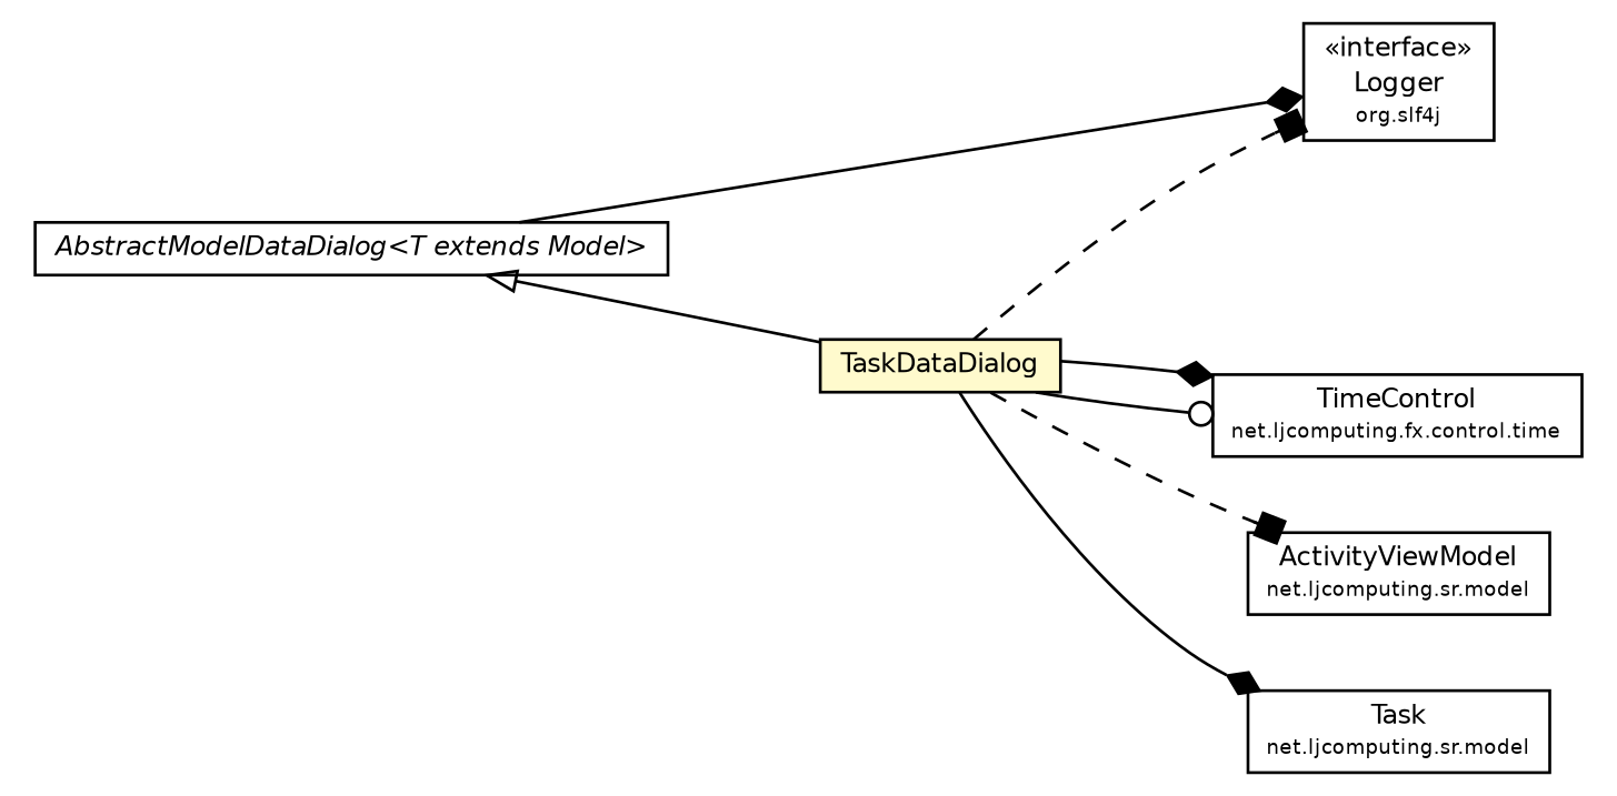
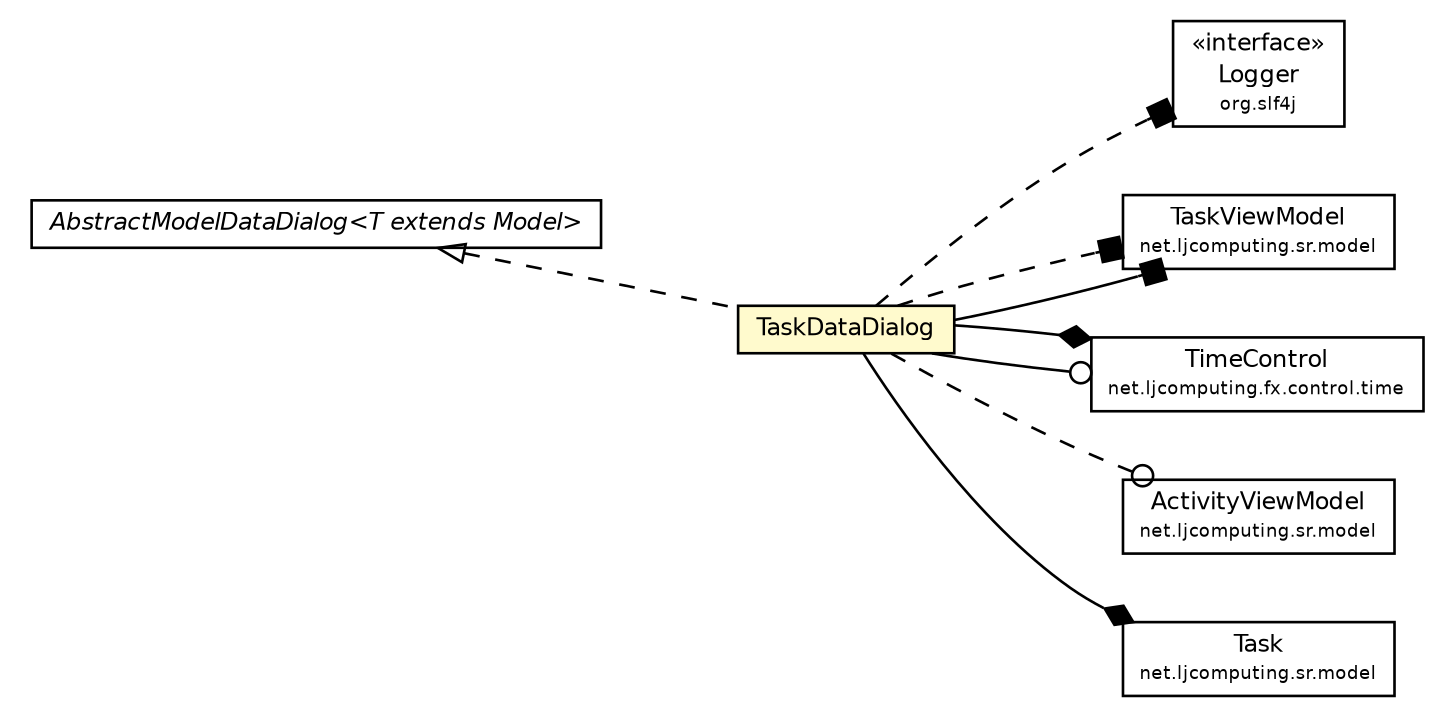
  digraph {
    nodesep=0.25
    rankdir=LR
    ranksep=0.5
    node [fontcolor=black fontname=Helvetica fontsize=9.0 shape=plaintext]
    edge [fontname=Helvetica fontsize=10.0 headport=p labelfontname=Helvetica labelfontsize=10 tailport=p arrowhead=diamond color=black fontcolor=black]
    n1 [label=<<table title="net.ljcomputing.sr.fx.dialog.impl.AbstractModelDataDialog" border="0" cellborder="1" cellspacing="0" cellpadding="2" port="p" href="./AbstractModelDataDialog.html"> 		<tr><td><table border="0" cellspacing="0" cellpadding="1"> <tr><td align="center" balign="center"><font face="Helvetica-Oblique"> AbstractModelDataDialog&lt;T extends Model&gt; </font></td></tr> 		</table></td></tr> 		</table>>]
    n2 [label=<<table title="net.ljcomputing.sr.fx.dialog.impl.TaskDataDialog" border="0" cellborder="1" cellspacing="0" cellpadding="2" port="p" bgcolor="lemonChiffon" href="./TaskDataDialog.html"> 		<tr><td><table border="0" cellspacing="0" cellpadding="1"> <tr><td align="center" balign="center"> TaskDataDialog </td></tr> 		</table></td></tr> 		</table>>]
    n3 [label=<<table title="org.slf4j.Logger" border="0" cellborder="1" cellspacing="0" cellpadding="2" port="p" href="http://www.slf4j.org/apidocs/org/slf4j/Logger.html"> 		<tr><td><table border="0" cellspacing="0" cellpadding="1"> <tr><td align="center" balign="center"> &#171;interface&#187; </td></tr> <tr><td align="center" balign="center"> Logger </td></tr> <tr><td align="center" balign="center"><font point-size="7.0"> org.slf4j </font></td></tr> 		</table></td></tr> 		</table>>]
+   n4 [label=<<table title="net.ljcomputing.sr.model.TaskViewModel" border="0" cellborder="1" cellspacing="0" cellpadding="2" port="p"> 		<tr><td><table border="0" cellspacing="0" cellpadding="1"> <tr><td align="center" balign="center"> TaskViewModel </td></tr> <tr><td align="center" balign="center"><font point-size="7.0"> net.ljcomputing.sr.model </font></td></tr> 		</table></td></tr> 		</table>>]
    n5 [label=<<table title="net.ljcomputing.fx.control.time.TimeControl" border="0" cellborder="1" cellspacing="0" cellpadding="2" port="p"> 		<tr><td><table border="0" cellspacing="0" cellpadding="1"> <tr><td align="center" balign="center"> TimeControl </td></tr> <tr><td align="center" balign="center"><font point-size="7.0"> net.ljcomputing.fx.control.time </font></td></tr> 		</table></td></tr> 		</table>>]
    n6 [label=<<table title="net.ljcomputing.sr.model.ActivityViewModel" border="0" cellborder="1" cellspacing="0" cellpadding="2" port="p"> 		<tr><td><table border="0" cellspacing="0" cellpadding="1"> <tr><td align="center" balign="center"> ActivityViewModel </td></tr> <tr><td align="center" balign="center"><font point-size="7.0"> net.ljcomputing.sr.model </font></td></tr> 		</table></td></tr> 		</table>>]
    n7 [label=<<table title="net.ljcomputing.sr.model.Task" border="0" cellborder="1" cellspacing="0" cellpadding="2" port="p"> 		<tr><td><table border="0" cellspacing="0" cellpadding="1"> <tr><td align="center" balign="center"> Task </td></tr> <tr><td align="center" balign="center"><font point-size="7.0"> net.ljcomputing.sr.model </font></td></tr> 		</table></td></tr> 		</table>>]
-   n1 -> n2 [arrowtail=empty dir=back fontsize=10 arrowhead="" color="" fontcolor=""]
-   n1 -> n3
+   n1 -> n2 [arrowtail=empty dir=back fontsize=10 style=dashed arrowhead="" color="" fontcolor=""]
    n2 -> n3 [arrowhead=box style=dashed]
+   n2 -> n4 [arrowhead=box]
+   n2 -> n4 [arrowhead=box style=dashed]
    n2 -> n5 [arrowhead=odot]
    n2 -> n5
-   n2 -> n6 [arrowhead=box style=dashed]
+   n2 -> n6 [arrowhead=odot style=dashed]
    n2 -> n7 [style=solid]
  }
